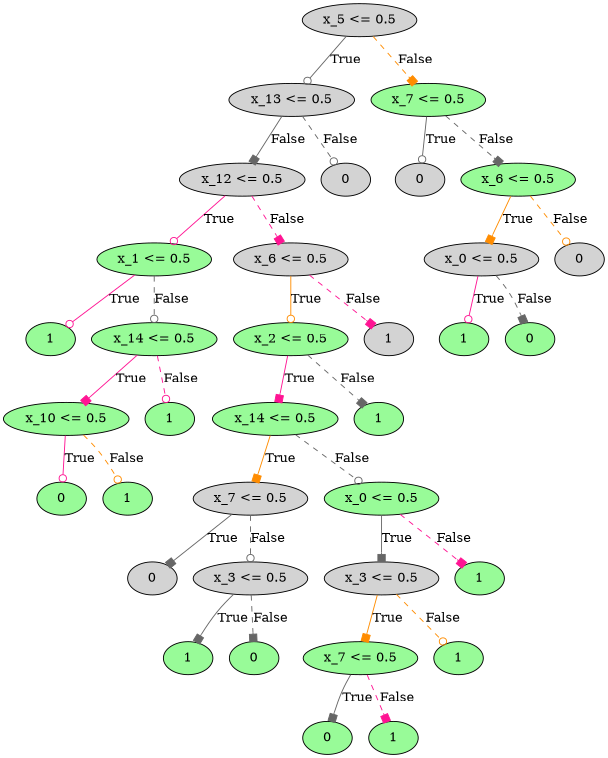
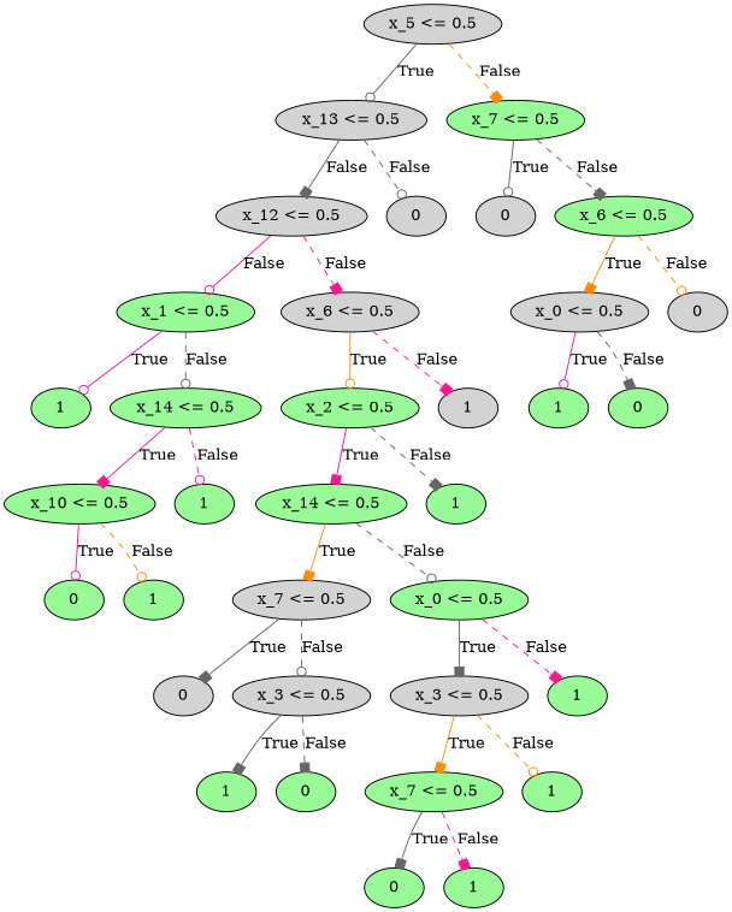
  digraph {
    node [fillcolor=palegreen style=filled]
    edge [arrowhead=box color=gray40]
    n1 [fillcolor=lightgrey label="x_5 <= 0.5"]
    n2 [fillcolor=lightgrey label="x_13 <= 0.5"]
    n3 [label="x_7 <= 0.5"]
    n4 [fillcolor=lightgrey label="x_12 <= 0.5"]
    n5 [fillcolor=lightgrey label=0]
    n6 [fillcolor=lightgrey label=0]
    n7 [label="x_6 <= 0.5"]
    n8 [label="x_1 <= 0.5"]
    n9 [fillcolor=lightgrey label="x_6 <= 0.5"]
    n10 [label=1]
    n11 [label="x_14 <= 0.5"]
    n12 [label="x_2 <= 0.5"]
    n13 [fillcolor=lightgrey label=1]
    n14 [label="x_10 <= 0.5"]
    n15 [label=1]
    n16 [label=0]
    n17 [label=1]
    n18 [label="x_14 <= 0.5"]
    n19 [label=1]
    n20 [fillcolor=lightgrey label="x_7 <= 0.5"]
    n21 [label="x_0 <= 0.5"]
    n22 [fillcolor=lightgrey label=0]
    n23 [fillcolor=lightgrey label="x_3 <= 0.5"]
    n24 [fillcolor=lightgrey label="x_3 <= 0.5"]
    n25 [label=1]
    n26 [label=1]
    n27 [label=0]
    n28 [label="x_7 <= 0.5"]
    n29 [label=1]
    n30 [label=0]
    n31 [label=1]
    n32 [fillcolor=lightgrey label="x_0 <= 0.5"]
    n33 [fillcolor=lightgrey label=0]
    n34 [label=1]
    n35 [label=0]
    n1 -> n2 [arrowhead=odot label=True]
    n1 -> n3 [color=darkorange label=False style=dashed]
    n2 -> n4 [label=False]
    n2 -> n5 [arrowhead=odot label=False style=dashed]
    n3 -> n6 [arrowhead=odot label=True]
    n3 -> n7 [label=False style=dashed]
-   n4 -> n8 [arrowhead=odot color=deeppink label=True]
+   n4 -> n8 [arrowhead=odot color=deeppink label=False]
    n4 -> n9 [color=deeppink label=False style=dashed]
    n7 -> n32 [color=darkorange label=True]
    n7 -> n33 [arrowhead=odot color=darkorange label=False style=dashed]
    n8 -> n10 [arrowhead=odot color=deeppink label=True]
    n8 -> n11 [arrowhead=odot label=False style=dashed]
    n9 -> n12 [arrowhead=odot color=darkorange label=True]
    n9 -> n13 [color=deeppink label=False style=dashed]
    n11 -> n14 [color=deeppink label=True]
    n11 -> n15 [arrowhead=odot color=deeppink label=False style=dashed]
    n12 -> n18 [color=deeppink label=True]
    n12 -> n19 [label=False style=dashed]
    n14 -> n16 [arrowhead=odot color=deeppink label=True]
    n14 -> n17 [arrowhead=odot color=darkorange label=False style=dashed]
    n18 -> n20 [color=darkorange label=True]
    n18 -> n21 [arrowhead=odot label=False style=dashed]
    n20 -> n22 [label=True]
    n20 -> n23 [arrowhead=odot label=False style=dashed]
    n21 -> n24 [label=True]
    n21 -> n25 [color=deeppink label=False style=dashed]
    n23 -> n26 [label=True]
    n23 -> n27 [label=False style=dashed]
    n24 -> n28 [color=darkorange label=True]
    n24 -> n29 [arrowhead=odot color=darkorange label=False style=dashed]
    n28 -> n30 [label=True]
    n28 -> n31 [color=deeppink label=False style=dashed]
    n32 -> n34 [arrowhead=odot color=deeppink label=True]
    n32 -> n35 [label=False style=dashed]
  }
